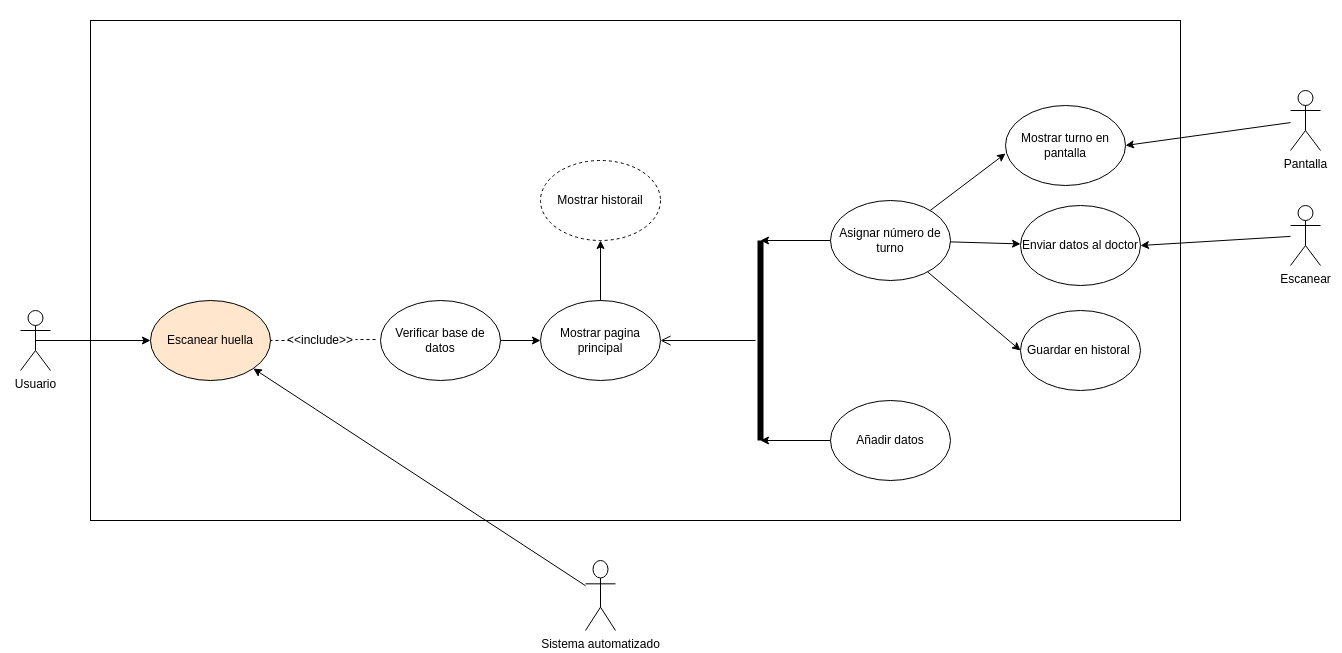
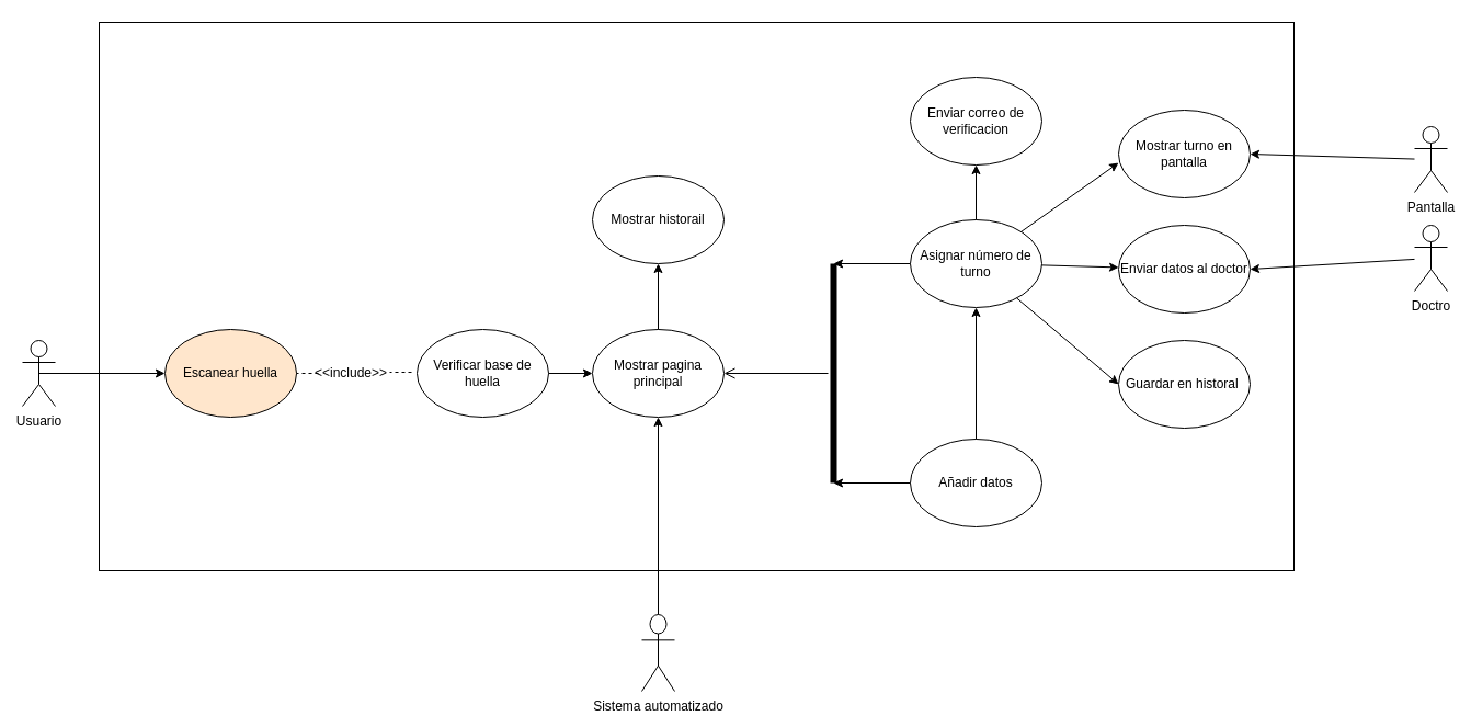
  <mxCell id="0" />
  <mxCell id="1" parent="0" />
  <mxCell id="2" style="edgeStyle=none;html=1;exitX=0.5;exitY=0.5;exitDx=0;exitDy=0;exitPerimeter=0;" edge="1" parent="1" source="3" target="5"><mxGeometry relative="1" as="geometry" /></mxCell>
  <mxCell id="3" value="Usuario" style="shape=umlActor;verticalLabelPosition=bottom;verticalAlign=top;html=1;" vertex="1" parent="1"><mxGeometry x="20" y="310" width="30" height="60" as="geometry" /></mxCell>
  <mxCell id="4" value="" style="rounded=0;whiteSpace=wrap;html=1;fillColor=none;" vertex="1" parent="1"><mxGeometry x="90" y="20" width="1090" height="500" as="geometry" /></mxCell>
  <mxCell id="5" value="Escanear huella" style="ellipse;whiteSpace=wrap;html=1;fillColor=#ffe6cc;" vertex="1" parent="1"><mxGeometry x="150" y="300" width="120" height="80" as="geometry" /></mxCell>
  <mxCell id="6" style="edgeStyle=none;html=1;entryX=0;entryY=0.5;entryDx=0;entryDy=0;" edge="1" parent="1" source="7" target="12"><mxGeometry relative="1" as="geometry" /></mxCell>
- <mxCell id="7" value="Verificar base de datos" style="ellipse;whiteSpace=wrap;html=1;fillColor=none;" vertex="1" parent="1"><mxGeometry x="380" y="300" width="120" height="80" as="geometry" /></mxCell>
+ <mxCell id="7" value="Verificar base de huella" style="ellipse;whiteSpace=wrap;html=1;fillColor=none;" vertex="1" parent="1"><mxGeometry x="380" y="300" width="120" height="80" as="geometry" /></mxCell>
  <mxCell id="8" value="" style="endArrow=none;dashed=1;html=1;entryX=1;entryY=0.5;entryDx=0;entryDy=0;" edge="1" parent="1" target="5"><mxGeometry width="50" height="50" relative="1" as="geometry"><mxPoint x="290" y="340" as="sourcePoint" /><mxPoint x="470" y="340" as="targetPoint" /></mxGeometry></mxCell>
  <mxCell id="9" value="&amp;lt;&amp;lt;include&amp;gt;&amp;gt;" style="text;html=1;strokeColor=none;fillColor=none;align=center;verticalAlign=middle;whiteSpace=wrap;rounded=0;" vertex="1" parent="1"><mxGeometry x="290" y="325" width="60" height="30" as="geometry" /></mxCell>
  <mxCell id="10" value="" style="endArrow=none;dashed=1;html=1;entryX=1;entryY=0.5;entryDx=0;entryDy=0;" edge="1" parent="1"><mxGeometry width="50" height="50" relative="1" as="geometry"><mxPoint x="375" y="339" as="sourcePoint" /><mxPoint x="355" y="339" as="targetPoint" /></mxGeometry></mxCell>
  <mxCell id="11" style="edgeStyle=none;html=1;entryX=0.5;entryY=1;entryDx=0;entryDy=0;" edge="1" parent="1" source="12" target="32"><mxGeometry relative="1" as="geometry" /></mxCell>
  <mxCell id="12" value="Mostrar pagina principal" style="ellipse;whiteSpace=wrap;html=1;fillColor=none;" vertex="1" parent="1"><mxGeometry x="540" y="300" width="120" height="80" as="geometry" /></mxCell>
  <mxCell id="13" style="edgeStyle=none;html=1;entryX=1;entryY=0.5;entryDx=0;entryDy=0;entryPerimeter=0;" edge="1" parent="1" source="15" target="16"><mxGeometry relative="1" as="geometry" /></mxCell>
+ <mxCell id="14" style="edgeStyle=none;html=1;entryX=0.5;entryY=1;entryDx=0;entryDy=0;" edge="1" parent="1" source="15" target="23"><mxGeometry relative="1" as="geometry" /></mxCell>
  <mxCell id="15" value="Añadir datos" style="ellipse;whiteSpace=wrap;html=1;fillColor=none;" vertex="1" parent="1"><mxGeometry x="830" y="400" width="120" height="80" as="geometry" /></mxCell>
  <mxCell id="16" value="" style="shape=line;html=1;strokeWidth=6;rotation=90;" vertex="1" parent="1"><mxGeometry x="660" y="335" width="200" height="10" as="geometry" /></mxCell>
  <mxCell id="17" value="" style="edgeStyle=orthogonalEdgeStyle;html=1;verticalAlign=bottom;endArrow=open;endSize=8;entryX=1;entryY=0.5;entryDx=0;entryDy=0;" edge="1" source="16" parent="1" target="12"><mxGeometry relative="1" as="geometry"><mxPoint x="690" y="510" as="targetPoint" /></mxGeometry></mxCell>
  <mxCell id="18" style="edgeStyle=none;html=1;entryX=0;entryY=0.5;entryDx=0;entryDy=0;entryPerimeter=0;" edge="1" parent="1" source="23" target="16"><mxGeometry relative="1" as="geometry" /></mxCell>
+ <mxCell id="19" style="edgeStyle=none;html=1;entryX=0.5;entryY=1;entryDx=0;entryDy=0;" edge="1" parent="1" source="23" target="24"><mxGeometry relative="1" as="geometry" /></mxCell>
  <mxCell id="20" style="edgeStyle=none;html=1;entryX=0;entryY=0.6;entryDx=0;entryDy=0;entryPerimeter=0;" edge="1" parent="1" source="23" target="25"><mxGeometry relative="1" as="geometry" /></mxCell>
  <mxCell id="21" style="edgeStyle=none;html=1;" edge="1" parent="1" source="23" target="26"><mxGeometry relative="1" as="geometry" /></mxCell>
  <mxCell id="22" style="edgeStyle=none;html=1;entryX=0;entryY=0.5;entryDx=0;entryDy=0;" edge="1" parent="1" source="23" target="27"><mxGeometry relative="1" as="geometry" /></mxCell>
  <mxCell id="23" value="Asignar número de turno" style="ellipse;whiteSpace=wrap;html=1;fillColor=none;" vertex="1" parent="1"><mxGeometry x="830" y="200" width="120" height="80" as="geometry" /></mxCell>
- <mxCell id="25" value="Mostrar turno en pantalla" style="ellipse;whiteSpace=wrap;html=1;fillColor=none;" vertex="1" parent="1"><mxGeometry x="1005" y="105" width="120" height="80" as="geometry" /></mxCell>
+ <mxCell id="24" value="Enviar correo de verificacion" style="ellipse;whiteSpace=wrap;html=1;fillColor=none;" vertex="1" parent="1"><mxGeometry x="830" y="70" width="120" height="80" as="geometry" /></mxCell>
+ <mxCell id="25" value="Mostrar turno en pantalla" style="ellipse;whiteSpace=wrap;html=1;fillColor=none;" vertex="1" parent="1"><mxGeometry x="1020" y="100" width="120" height="80" as="geometry" /></mxCell>
  <mxCell id="26" value="Enviar datos al doctor" style="ellipse;whiteSpace=wrap;html=1;fillColor=none;" vertex="1" parent="1"><mxGeometry x="1020" y="205" width="120" height="80" as="geometry" /></mxCell>
  <mxCell id="27" value="Guardar en historal&amp;nbsp;" style="ellipse;whiteSpace=wrap;html=1;fillColor=none;" vertex="1" parent="1"><mxGeometry x="1020" y="310" width="120" height="80" as="geometry" /></mxCell>
  <mxCell id="28" style="edgeStyle=none;html=1;entryX=1;entryY=0.5;entryDx=0;entryDy=0;" edge="1" parent="1" source="29" target="25"><mxGeometry relative="1" as="geometry" /></mxCell>
- <mxCell id="29" value="Pantalla" style="shape=umlActor;verticalLabelPosition=bottom;verticalAlign=top;html=1;outlineConnect=0;fillColor=none;" vertex="1" parent="1"><mxGeometry x="1290" y="90" width="30" height="60" as="geometry" /></mxCell>
+ <mxCell id="29" value="Pantalla" style="shape=umlActor;verticalLabelPosition=bottom;verticalAlign=top;html=1;outlineConnect=0;fillColor=none;" vertex="1" parent="1"><mxGeometry x="1290" y="115" width="30" height="60" as="geometry" /></mxCell>
  <mxCell id="30" style="edgeStyle=none;html=1;entryX=1;entryY=0.5;entryDx=0;entryDy=0;" edge="1" parent="1" source="31" target="26"><mxGeometry relative="1" as="geometry" /></mxCell>
- <mxCell id="31" value="Escanear" style="shape=umlActor;verticalLabelPosition=bottom;verticalAlign=top;html=1;outlineConnect=0;fillColor=none;" vertex="1" parent="1"><mxGeometry x="1290" y="205" width="30" height="60" as="geometry" /></mxCell>
- <mxCell id="32" value="Mostrar historail" style="ellipse;whiteSpace=wrap;html=1;fillColor=none;dashed=1;" vertex="1" parent="1"><mxGeometry x="540" y="160" width="120" height="80" as="geometry" /></mxCell>
- <mxCell id="33" style="edgeStyle=none;html=1;" edge="1" parent="1" source="34" target="5"><mxGeometry relative="1" as="geometry" /></mxCell>
+ <mxCell id="31" value="Doctro" style="shape=umlActor;verticalLabelPosition=bottom;verticalAlign=top;html=1;outlineConnect=0;fillColor=none;" vertex="1" parent="1"><mxGeometry x="1290" y="205" width="30" height="60" as="geometry" /></mxCell>
+ <mxCell id="32" value="Mostrar historail" style="ellipse;whiteSpace=wrap;html=1;fillColor=none;" vertex="1" parent="1"><mxGeometry x="540" y="160" width="120" height="80" as="geometry" /></mxCell>
+ <mxCell id="33" style="edgeStyle=none;html=1;entryX=0.5;entryY=1;entryDx=0;entryDy=0;" edge="1" parent="1" source="34" target="12"><mxGeometry relative="1" as="geometry" /></mxCell>
  <mxCell id="34" value="Sistema automatizado" style="shape=umlActor;verticalLabelPosition=bottom;verticalAlign=top;html=1;outlineConnect=0;fillColor=none;" vertex="1" parent="1"><mxGeometry x="585" y="560" width="30" height="70" as="geometry" /></mxCell>
